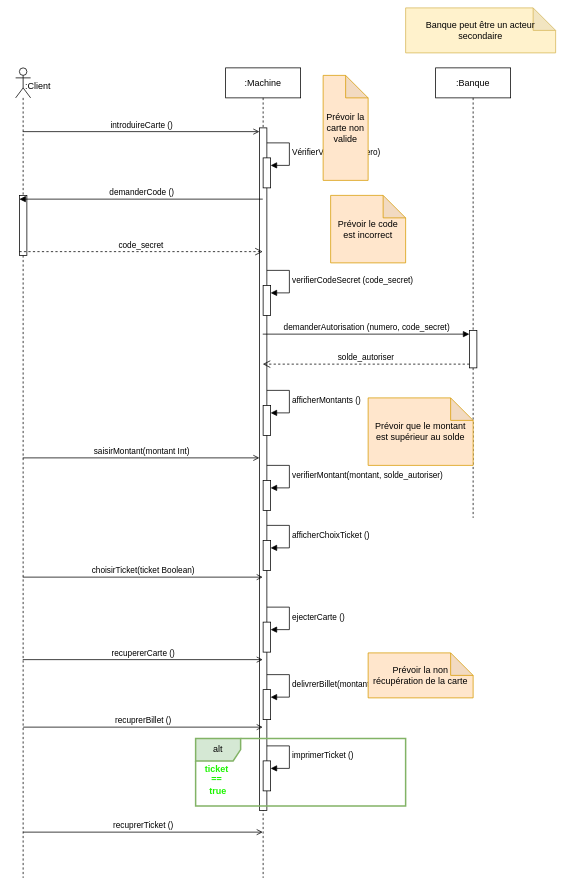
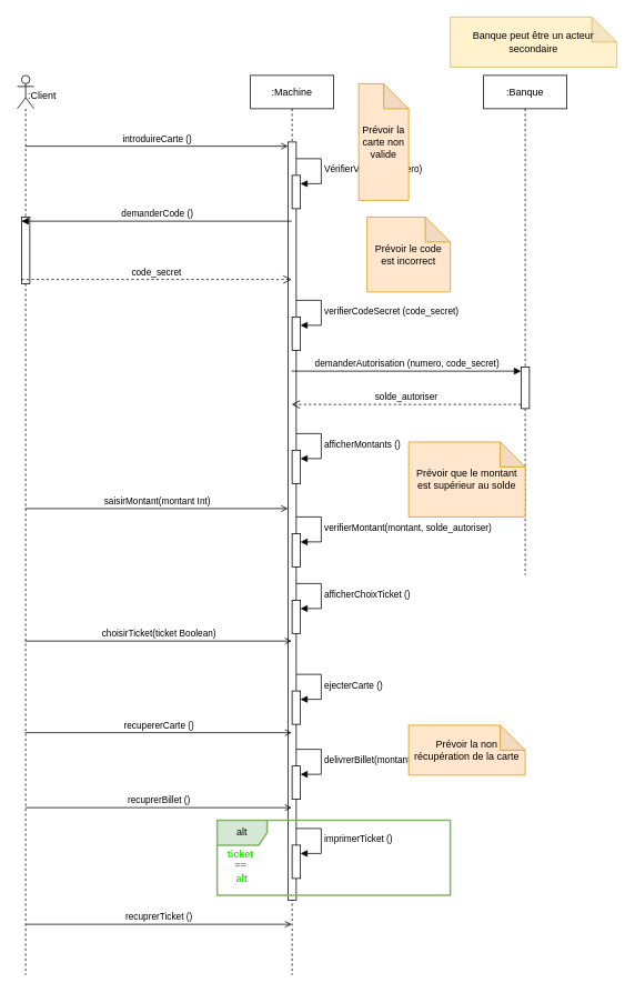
  <mxCell id="0" />
  <mxCell id="1" parent="0" />
  <mxCell id="2" value="" style="shape=umlLifeline;perimeter=lifelinePerimeter;whiteSpace=wrap;html=1;container=1;dropTarget=0;collapsible=0;recursiveResize=0;outlineConnect=0;portConstraint=eastwest;newEdgeStyle={&quot;curved&quot;:0,&quot;rounded&quot;:0};participant=umlActor;" parent="1" vertex="1"><mxGeometry x="20" y="90" width="20" height="1080" as="geometry" /></mxCell>
  <mxCell id="3" value="" style="html=1;points=[[0,0,0,0,5],[0,1,0,0,-5],[1,0,0,0,5],[1,1,0,0,-5]];perimeter=orthogonalPerimeter;outlineConnect=0;targetShapes=umlLifeline;portConstraint=eastwest;newEdgeStyle={&quot;curved&quot;:0,&quot;rounded&quot;:0};" parent="2" vertex="1"><mxGeometry x="5" y="170" width="10" height="80" as="geometry" /></mxCell>
  <mxCell id="4" value=":Machine" style="shape=umlLifeline;perimeter=lifelinePerimeter;whiteSpace=wrap;html=1;container=1;dropTarget=0;collapsible=0;recursiveResize=0;outlineConnect=0;portConstraint=eastwest;newEdgeStyle={&quot;curved&quot;:0,&quot;rounded&quot;:0};" parent="1" vertex="1"><mxGeometry x="300" y="90" width="100" height="1080" as="geometry" /></mxCell>
  <mxCell id="5" value="" style="html=1;points=[[0,0,0,0,5],[0,1,0,0,-5],[1,0,0,0,5],[1,1,0,0,-5]];perimeter=orthogonalPerimeter;outlineConnect=0;targetShapes=umlLifeline;portConstraint=eastwest;newEdgeStyle={&quot;curved&quot;:0,&quot;rounded&quot;:0};" parent="4" vertex="1"><mxGeometry x="45" y="80" width="10" height="910" as="geometry" /></mxCell>
  <mxCell id="6" value="" style="html=1;points=[[0,0,0,0,5],[0,1,0,0,-5],[1,0,0,0,5],[1,1,0,0,-5]];perimeter=orthogonalPerimeter;outlineConnect=0;targetShapes=umlLifeline;portConstraint=eastwest;newEdgeStyle={&quot;curved&quot;:0,&quot;rounded&quot;:0};" parent="4" vertex="1"><mxGeometry x="50" y="120" width="10" height="40" as="geometry" /></mxCell>
  <mxCell id="7" value="VérifierValidite (numero)" style="html=1;align=left;spacingLeft=2;endArrow=block;rounded=0;edgeStyle=orthogonalEdgeStyle;curved=0;rounded=0;" parent="4" target="6" edge="1"><mxGeometry relative="1" as="geometry"><mxPoint x="55" y="100" as="sourcePoint" /><Array as="points"><mxPoint x="85" y="130" /></Array></mxGeometry></mxCell>
  <mxCell id="8" value="" style="html=1;points=[[0,0,0,0,5],[0,1,0,0,-5],[1,0,0,0,5],[1,1,0,0,-5]];perimeter=orthogonalPerimeter;outlineConnect=0;targetShapes=umlLifeline;portConstraint=eastwest;newEdgeStyle={&quot;curved&quot;:0,&quot;rounded&quot;:0};" parent="4" vertex="1"><mxGeometry x="50" y="290" width="10" height="40" as="geometry" /></mxCell>
  <mxCell id="9" value="verifierCodeSecret (code_secret)" style="html=1;align=left;spacingLeft=2;endArrow=block;rounded=0;edgeStyle=orthogonalEdgeStyle;curved=0;rounded=0;" parent="4" target="8" edge="1"><mxGeometry relative="1" as="geometry"><mxPoint x="55" y="270" as="sourcePoint" /><Array as="points"><mxPoint x="85" y="300" /></Array></mxGeometry></mxCell>
  <mxCell id="10" value="" style="html=1;points=[[0,0,0,0,5],[0,1,0,0,-5],[1,0,0,0,5],[1,1,0,0,-5]];perimeter=orthogonalPerimeter;outlineConnect=0;targetShapes=umlLifeline;portConstraint=eastwest;newEdgeStyle={&quot;curved&quot;:0,&quot;rounded&quot;:0};" parent="4" vertex="1"><mxGeometry x="50" y="550" width="10" height="40" as="geometry" /></mxCell>
  <mxCell id="11" value="verifierMontant(montant, solde_autoriser)&amp;nbsp;" style="html=1;align=left;spacingLeft=2;endArrow=block;rounded=0;edgeStyle=orthogonalEdgeStyle;curved=0;rounded=0;" parent="4" target="10" edge="1"><mxGeometry relative="1" as="geometry"><mxPoint x="55" y="530" as="sourcePoint" /><Array as="points"><mxPoint x="85" y="560" /></Array></mxGeometry></mxCell>
  <mxCell id="12" value="" style="html=1;points=[[0,0,0,0,5],[0,1,0,0,-5],[1,0,0,0,5],[1,1,0,0,-5]];perimeter=orthogonalPerimeter;outlineConnect=0;targetShapes=umlLifeline;portConstraint=eastwest;newEdgeStyle={&quot;curved&quot;:0,&quot;rounded&quot;:0};" parent="4" vertex="1"><mxGeometry x="50" y="924" width="10" height="40" as="geometry" /></mxCell>
  <mxCell id="13" value="imprimerTicket ()" style="html=1;align=left;spacingLeft=2;endArrow=block;rounded=0;edgeStyle=orthogonalEdgeStyle;curved=0;rounded=0;" parent="4" target="12" edge="1"><mxGeometry relative="1" as="geometry"><mxPoint x="55" y="904" as="sourcePoint" /><Array as="points"><mxPoint x="85" y="934" /></Array></mxGeometry></mxCell>
  <mxCell id="14" value="" style="html=1;points=[[0,0,0,0,5],[0,1,0,0,-5],[1,0,0,0,5],[1,1,0,0,-5]];perimeter=orthogonalPerimeter;outlineConnect=0;targetShapes=umlLifeline;portConstraint=eastwest;newEdgeStyle={&quot;curved&quot;:0,&quot;rounded&quot;:0};" parent="4" vertex="1"><mxGeometry x="50" y="739" width="10" height="40" as="geometry" /></mxCell>
  <mxCell id="15" value="ejecterCarte ()" style="html=1;align=left;spacingLeft=2;endArrow=block;rounded=0;edgeStyle=orthogonalEdgeStyle;curved=0;rounded=0;" parent="4" target="14" edge="1"><mxGeometry relative="1" as="geometry"><mxPoint x="55" y="719" as="sourcePoint" /><Array as="points"><mxPoint x="85" y="749" /></Array></mxGeometry></mxCell>
  <mxCell id="16" value="" style="html=1;points=[[0,0,0,0,5],[0,1,0,0,-5],[1,0,0,0,5],[1,1,0,0,-5]];perimeter=orthogonalPerimeter;outlineConnect=0;targetShapes=umlLifeline;portConstraint=eastwest;newEdgeStyle={&quot;curved&quot;:0,&quot;rounded&quot;:0};" parent="4" vertex="1"><mxGeometry x="50" y="829" width="10" height="40" as="geometry" /></mxCell>
  <mxCell id="17" value="delivrerBillet(montant)" style="html=1;align=left;spacingLeft=2;endArrow=block;rounded=0;edgeStyle=orthogonalEdgeStyle;curved=0;rounded=0;" parent="4" target="16" edge="1"><mxGeometry relative="1" as="geometry"><mxPoint x="55" y="809" as="sourcePoint" /><Array as="points"><mxPoint x="85" y="839" /></Array></mxGeometry></mxCell>
  <mxCell id="18" value="" style="html=1;points=[[0,0,0,0,5],[0,1,0,0,-5],[1,0,0,0,5],[1,1,0,0,-5]];perimeter=orthogonalPerimeter;outlineConnect=0;targetShapes=umlLifeline;portConstraint=eastwest;newEdgeStyle={&quot;curved&quot;:0,&quot;rounded&quot;:0};" parent="4" vertex="1"><mxGeometry x="50" y="450" width="10" height="40" as="geometry" /></mxCell>
  <mxCell id="19" value="afficherMontants ()" style="html=1;align=left;spacingLeft=2;endArrow=block;rounded=0;edgeStyle=orthogonalEdgeStyle;curved=0;rounded=0;" parent="4" target="18" edge="1"><mxGeometry relative="1" as="geometry"><mxPoint x="55" y="430" as="sourcePoint" /><Array as="points"><mxPoint x="85" y="460" /></Array></mxGeometry></mxCell>
  <mxCell id="20" value="" style="html=1;points=[[0,0,0,0,5],[0,1,0,0,-5],[1,0,0,0,5],[1,1,0,0,-5]];perimeter=orthogonalPerimeter;outlineConnect=0;targetShapes=umlLifeline;portConstraint=eastwest;newEdgeStyle={&quot;curved&quot;:0,&quot;rounded&quot;:0};" vertex="1" parent="4"><mxGeometry x="50" y="630" width="10" height="40" as="geometry" /></mxCell>
  <mxCell id="21" value="afficherChoixTicket ()" style="html=1;align=left;spacingLeft=2;endArrow=block;rounded=0;edgeStyle=orthogonalEdgeStyle;curved=0;rounded=0;" edge="1" target="20" parent="4"><mxGeometry relative="1" as="geometry"><mxPoint x="55" y="610" as="sourcePoint" /><Array as="points"><mxPoint x="85" y="640" /></Array></mxGeometry></mxCell>
  <mxCell id="22" value=":Banque" style="shape=umlLifeline;perimeter=lifelinePerimeter;whiteSpace=wrap;html=1;container=1;dropTarget=0;collapsible=0;recursiveResize=0;outlineConnect=0;portConstraint=eastwest;newEdgeStyle={&quot;curved&quot;:0,&quot;rounded&quot;:0};" parent="1" vertex="1"><mxGeometry x="580" y="90" width="100" height="600" as="geometry" /></mxCell>
  <mxCell id="23" value="" style="html=1;points=[[0,0,0,0,5],[0,1,0,0,-5],[1,0,0,0,5],[1,1,0,0,-5]];perimeter=orthogonalPerimeter;outlineConnect=0;targetShapes=umlLifeline;portConstraint=eastwest;newEdgeStyle={&quot;curved&quot;:0,&quot;rounded&quot;:0};" parent="22" vertex="1"><mxGeometry x="45" y="350" width="10" height="50" as="geometry" /></mxCell>
  <mxCell id="24" value="introduireCarte ()" style="html=1;verticalAlign=bottom;endArrow=open;curved=0;rounded=0;entryX=0;entryY=0;entryDx=0;entryDy=5;entryPerimeter=0;endFill=0;" parent="1" source="2" target="5" edge="1"><mxGeometry width="80" relative="1" as="geometry"><mxPoint x="100" y="230" as="sourcePoint" /><mxPoint x="265" y="215" as="targetPoint" /></mxGeometry></mxCell>
  <mxCell id="25" value="demanderCode ()" style="html=1;verticalAlign=bottom;endArrow=block;curved=0;rounded=0;entryX=0;entryY=0;entryDx=0;entryDy=5;" parent="1" source="4" target="3" edge="1"><mxGeometry relative="1" as="geometry"><mxPoint x="90" y="265" as="sourcePoint" /></mxGeometry></mxCell>
  <mxCell id="26" value="code_secret" style="html=1;verticalAlign=bottom;endArrow=open;dashed=1;endSize=8;curved=0;rounded=0;exitX=0;exitY=1;exitDx=0;exitDy=-5;" parent="1" source="3" target="4" edge="1"><mxGeometry relative="1" as="geometry"><mxPoint x="90" y="335" as="targetPoint" /></mxGeometry></mxCell>
  <mxCell id="27" value="demanderAutorisation (numero, code_secret)" style="html=1;verticalAlign=bottom;endArrow=block;curved=0;rounded=0;entryX=0;entryY=0;entryDx=0;entryDy=5;" parent="1" source="4" target="23" edge="1"><mxGeometry relative="1" as="geometry"><mxPoint x="510" y="445" as="sourcePoint" /></mxGeometry></mxCell>
  <mxCell id="28" value="solde_autoriser" style="html=1;verticalAlign=bottom;endArrow=open;dashed=1;endSize=8;curved=0;rounded=0;exitX=0;exitY=1;exitDx=0;exitDy=-5;" parent="1" source="23" target="4" edge="1"><mxGeometry relative="1" as="geometry"><mxPoint x="510" y="515" as="targetPoint" /></mxGeometry></mxCell>
  <mxCell id="29" value="saisirMontant(montant Int)" style="html=1;verticalAlign=bottom;endArrow=open;curved=0;rounded=0;endFill=0;" parent="1" edge="1"><mxGeometry width="80" relative="1" as="geometry"><mxPoint x="29.5" y="610" as="sourcePoint" /><mxPoint x="345" y="610" as="targetPoint" /></mxGeometry></mxCell>
  <mxCell id="30" value="choisirTicket(ticket Boolean)" style="html=1;verticalAlign=bottom;endArrow=open;curved=0;rounded=0;endFill=0;" parent="1" edge="1"><mxGeometry width="80" relative="1" as="geometry"><mxPoint x="29.5" y="769" as="sourcePoint" /><mxPoint x="349.5" y="769" as="targetPoint" /></mxGeometry></mxCell>
  <mxCell id="31" value="alt" style="shape=umlFrame;whiteSpace=wrap;html=1;pointerEvents=0;fillColor=#d5e8d4;strokeColor=#82b366;strokeWidth=2;" parent="1" vertex="1"><mxGeometry x="260" y="984" width="280" height="90" as="geometry" /></mxCell>
- <mxCell id="32" value="&lt;font style=&quot;color: light-dark(rgb(29, 245, 0), rgb(237, 237, 237));&quot;&gt;&lt;b&gt;ticket&amp;nbsp;&lt;/b&gt;&lt;/font&gt;&lt;div&gt;&lt;font style=&quot;color: light-dark(rgb(29, 245, 0), rgb(237, 237, 237));&quot;&gt;&lt;b&gt;==&amp;nbsp;&lt;/b&gt;&lt;/font&gt;&lt;/div&gt;&lt;div&gt;&lt;font style=&quot;color: light-dark(rgb(29, 245, 0), rgb(237, 237, 237));&quot;&gt;&lt;b&gt;true&lt;/b&gt;&lt;/font&gt;&lt;/div&gt;" style="text;html=1;align=center;verticalAlign=middle;whiteSpace=wrap;rounded=0;" parent="1" vertex="1"><mxGeometry x="260" y="1024" width="60" height="30" as="geometry" /></mxCell>
+ <mxCell id="32" value="&lt;font style=&quot;color: light-dark(rgb(29, 245, 0), rgb(237, 237, 237));&quot;&gt;&lt;b&gt;ticket&amp;nbsp;&lt;/b&gt;&lt;/font&gt;&lt;div&gt;&lt;font style=&quot;color: light-dark(rgb(29, 245, 0), rgb(237, 237, 237));&quot;&gt;&lt;b&gt;==&amp;nbsp;&lt;/b&gt;&lt;/font&gt;&lt;/div&gt;&lt;div&gt;&lt;font style=&quot;color: light-dark(rgb(29, 245, 0), rgb(237, 237, 237));&quot;&gt;&lt;b&gt;alt&lt;/b&gt;&lt;/font&gt;&lt;/div&gt;" style="text;html=1;align=center;verticalAlign=middle;whiteSpace=wrap;rounded=0;" parent="1" vertex="1"><mxGeometry x="260" y="1024" width="60" height="30" as="geometry" /></mxCell>
  <mxCell id="33" value="recupererCarte ()" style="html=1;verticalAlign=bottom;endArrow=open;curved=0;rounded=0;endFill=0;" parent="1" edge="1"><mxGeometry width="80" relative="1" as="geometry"><mxPoint x="29.5" y="879" as="sourcePoint" /><mxPoint x="349.5" y="879" as="targetPoint" /></mxGeometry></mxCell>
  <mxCell id="34" value="recuprerBillet ()" style="html=1;verticalAlign=bottom;endArrow=open;curved=0;rounded=0;endFill=0;" parent="1" edge="1"><mxGeometry width="80" relative="1" as="geometry"><mxPoint x="30" y="969" as="sourcePoint" /><mxPoint x="349.5" y="969" as="targetPoint" /></mxGeometry></mxCell>
  <mxCell id="35" value="recuprerTicket ()" style="html=1;verticalAlign=bottom;endArrow=open;curved=0;rounded=0;endFill=0;" parent="1" edge="1"><mxGeometry width="80" relative="1" as="geometry"><mxPoint x="30" y="1109" as="sourcePoint" /><mxPoint x="349.5" y="1109" as="targetPoint" /></mxGeometry></mxCell>
  <mxCell id="36" value="Prévoir la carte non valide" style="shape=note;whiteSpace=wrap;html=1;backgroundOutline=1;darkOpacity=0.05;fillColor=#ffe6cc;strokeColor=#d79b00;" vertex="1" parent="1"><mxGeometry x="430" y="100" width="60" height="140" as="geometry" /></mxCell>
  <mxCell id="37" value="Prévoir le code est incorrect" style="shape=note;whiteSpace=wrap;html=1;backgroundOutline=1;darkOpacity=0.05;fillColor=#ffe6cc;strokeColor=#d79b00;" vertex="1" parent="1"><mxGeometry x="440" y="260" width="100" height="90" as="geometry" /></mxCell>
- <mxCell id="38" value="Banque peut être un acteur secondaire" style="shape=note;whiteSpace=wrap;html=1;backgroundOutline=1;darkOpacity=0.05;fillColor=#fff2cc;strokeColor=#d6b656;" vertex="1" parent="1"><mxGeometry x="540" y="10" width="200" height="60" as="geometry" /></mxCell>
+ <mxCell id="38" value="Banque peut être un acteur secondaire" style="shape=note;whiteSpace=wrap;html=1;backgroundOutline=1;darkOpacity=0.05;fillColor=#fff2cc;strokeColor=#d6b656;" vertex="1" parent="1"><mxGeometry x="540" y="20" width="200" height="60" as="geometry" /></mxCell>
  <mxCell id="39" value="Prévoir que le montant est supérieur au solde" style="shape=note;whiteSpace=wrap;html=1;backgroundOutline=1;darkOpacity=0.05;fillColor=#ffe6cc;strokeColor=#d79b00;" vertex="1" parent="1"><mxGeometry x="490" y="530" width="140" height="90" as="geometry" /></mxCell>
  <mxCell id="40" value="Prévoir la non récupération de la carte" style="shape=note;whiteSpace=wrap;html=1;backgroundOutline=1;darkOpacity=0.05;fillColor=#ffe6cc;strokeColor=#d79b00;" vertex="1" parent="1"><mxGeometry x="490" y="870" width="140" height="60" as="geometry" /></mxCell>
  <mxCell id="41" value=":Client" style="text;html=1;align=center;verticalAlign=middle;whiteSpace=wrap;rounded=0;" vertex="1" parent="1"><mxGeometry x="20" y="100" width="60" height="30" as="geometry" /></mxCell>
